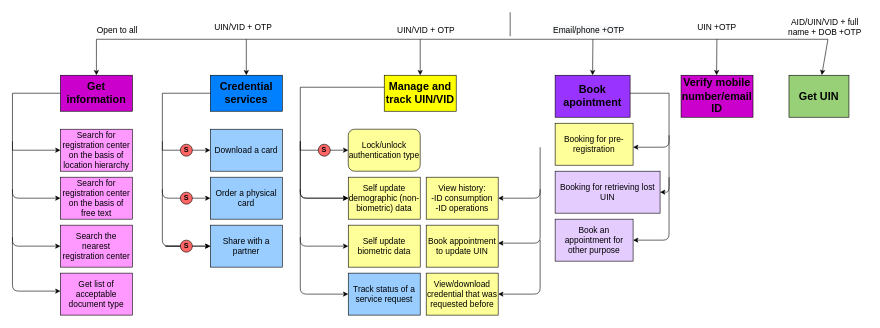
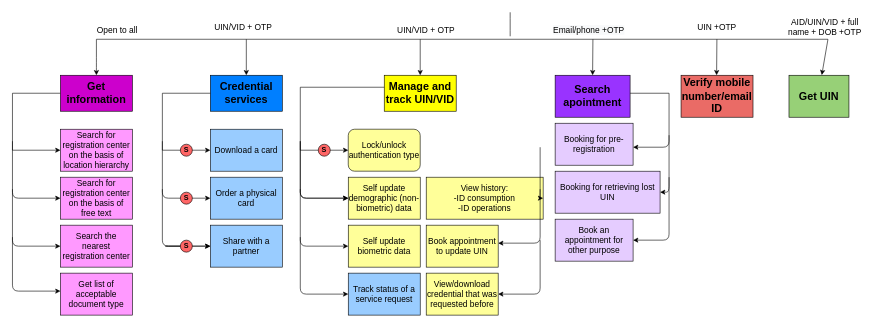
  <mxCell id="0" />
  <mxCell id="1" parent="0" />
  <mxCell id="2" value="" style="endArrow=none;html=1;" edge="1" parent="1"><mxGeometry width="50" height="50" relative="1" as="geometry"><mxPoint x="850" y="60" as="sourcePoint" /><mxPoint x="850" y="20" as="targetPoint" /><Array as="points"><mxPoint x="850" y="40" /></Array></mxGeometry></mxCell>
  <mxCell id="3" value="" style="endArrow=none;html=1;" edge="1" parent="1"><mxGeometry width="50" height="50" relative="1" as="geometry"><mxPoint x="160" y="65" as="sourcePoint" /><mxPoint x="1380" y="65" as="targetPoint" /></mxGeometry></mxCell>
  <mxCell id="4" value="" style="endArrow=classic;html=1;entryX=0.5;entryY=0;entryDx=0;entryDy=0;" edge="1" parent="1"><mxGeometry width="50" height="50" relative="1" as="geometry"><mxPoint x="160" y="65" as="sourcePoint" /><mxPoint x="160" y="125" as="targetPoint" /><Array as="points"><mxPoint x="160" y="105" /></Array></mxGeometry></mxCell>
  <mxCell id="5" value="" style="endArrow=classic;html=1;entryX=0.5;entryY=0;entryDx=0;entryDy=0;" edge="1" parent="1" target="12"><mxGeometry width="50" height="50" relative="1" as="geometry"><mxPoint x="410" y="65" as="sourcePoint" /><mxPoint x="400" y="125" as="targetPoint" /><Array as="points" /></mxGeometry></mxCell>
  <mxCell id="6" value="" style="endArrow=classic;html=1;" edge="1" parent="1" target="7"><mxGeometry width="50" height="50" relative="1" as="geometry"><mxPoint x="700" y="65" as="sourcePoint" /><mxPoint x="800" y="115" as="targetPoint" /><Array as="points" /></mxGeometry></mxCell>
  <mxCell id="7" value="&lt;span&gt;&lt;font style=&quot;font-size: 18px&quot;&gt;&lt;b&gt;Manage and track UIN/VID&lt;/b&gt;&lt;/font&gt;&lt;/span&gt;" style="rounded=0;whiteSpace=wrap;html=1;fillColor=#FFFF00;" vertex="1" parent="1"><mxGeometry x="640" y="125" width="120" height="60" as="geometry" /></mxCell>
  <mxCell id="8" value="" style="edgeStyle=orthogonalEdgeStyle;rounded=0;orthogonalLoop=1;jettySize=auto;html=1;entryX=0;entryY=0.5;entryDx=0;entryDy=0;" edge="1" parent="1" source="9" target="10"><mxGeometry relative="1" as="geometry"><mxPoint x="20" y="265" as="targetPoint" /><Array as="points"><mxPoint x="20" y="155" /><mxPoint x="20" y="250" /></Array></mxGeometry></mxCell>
  <mxCell id="9" value="&lt;span&gt;&lt;font style=&quot;font-size: 18px&quot;&gt;&lt;b&gt;Get information&lt;/b&gt;&lt;/font&gt;&lt;/span&gt;" style="rounded=0;whiteSpace=wrap;html=1;fillColor=#CC00CC;" vertex="1" parent="1"><mxGeometry x="100" y="125" width="120" height="60" as="geometry" /></mxCell>
  <mxCell id="10" value="&lt;font style=&quot;font-size: 14px&quot;&gt;Search for registration center on the basis of location hierarchy&lt;/font&gt;" style="rounded=0;whiteSpace=wrap;html=1;fillColor=#FF99FF;" vertex="1" parent="1"><mxGeometry x="100" y="215" width="120" height="70" as="geometry" /></mxCell>
  <mxCell id="11" value="&lt;span&gt;&lt;font style=&quot;font-size: 14px&quot;&gt;Search the nearest registration center&lt;/font&gt;&lt;/span&gt;" style="rounded=0;whiteSpace=wrap;html=1;fillColor=#FF99FF;" vertex="1" parent="1"><mxGeometry x="100" y="375" width="120" height="70" as="geometry" /></mxCell>
  <mxCell id="12" value="&lt;span&gt;&lt;font style=&quot;font-size: 18px&quot;&gt;&lt;b&gt;Credential services&lt;/b&gt;&lt;/font&gt;&lt;/span&gt;" style="rounded=0;whiteSpace=wrap;html=1;fillColor=#007FFF;" vertex="1" parent="1"><mxGeometry x="350" y="125" width="120" height="60" as="geometry" /></mxCell>
  <mxCell id="13" value="&lt;span&gt;&lt;font style=&quot;font-size: 14px&quot;&gt;Download a card&lt;/font&gt;&lt;/span&gt;" style="rounded=0;whiteSpace=wrap;html=1;fillColor=#99CCFF;" vertex="1" parent="1"><mxGeometry x="350" y="215" width="120" height="70" as="geometry" /></mxCell>
  <mxCell id="14" value="&lt;font style=&quot;font-size: 14px&quot;&gt;Search for registration center on the basis of free text&lt;/font&gt;" style="rounded=0;whiteSpace=wrap;html=1;fillColor=#FF99FF;" vertex="1" parent="1"><mxGeometry x="100" y="295" width="120" height="70" as="geometry" /></mxCell>
  <mxCell id="15" value="&lt;span&gt;&lt;font style=&quot;font-size: 14px&quot;&gt;Get list of acceptable document type&lt;/font&gt;&lt;/span&gt;" style="rounded=0;whiteSpace=wrap;html=1;fillColor=#FF99FF;" vertex="1" parent="1"><mxGeometry x="100" y="455" width="120" height="70" as="geometry" /></mxCell>
  <mxCell id="16" value="&lt;span&gt;&lt;font style=&quot;font-size: 14px&quot;&gt;Order a physical card&lt;/font&gt;&lt;/span&gt;" style="rounded=0;whiteSpace=wrap;html=1;fillColor=#99CCFF;" vertex="1" parent="1"><mxGeometry x="350" y="295" width="120" height="70" as="geometry" /></mxCell>
  <mxCell id="17" value="" style="endArrow=classic;html=1;entryX=0;entryY=0.5;entryDx=0;entryDy=0;" edge="1" parent="1" target="14"><mxGeometry width="50" height="50" relative="1" as="geometry"><mxPoint x="20" y="235" as="sourcePoint" /><mxPoint x="260" y="295" as="targetPoint" /><Array as="points"><mxPoint x="20" y="330" /></Array></mxGeometry></mxCell>
  <mxCell id="18" value="" style="endArrow=classic;html=1;entryX=0;entryY=0.5;entryDx=0;entryDy=0;" edge="1" parent="1"><mxGeometry width="50" height="50" relative="1" as="geometry"><mxPoint x="20" y="315" as="sourcePoint" /><mxPoint x="100" y="410" as="targetPoint" /><Array as="points"><mxPoint x="20" y="410" /></Array></mxGeometry></mxCell>
  <mxCell id="19" value="" style="endArrow=classic;html=1;entryX=0;entryY=0.5;entryDx=0;entryDy=0;" edge="1" parent="1"><mxGeometry width="50" height="50" relative="1" as="geometry"><mxPoint x="20" y="395" as="sourcePoint" /><mxPoint x="100" y="485" as="targetPoint" /><Array as="points"><mxPoint x="20" y="485" /></Array></mxGeometry></mxCell>
  <mxCell id="20" value="" style="edgeStyle=orthogonalEdgeStyle;rounded=0;orthogonalLoop=1;jettySize=auto;html=1;entryX=0;entryY=0.5;entryDx=0;entryDy=0;" edge="1" parent="1"><mxGeometry relative="1" as="geometry"><mxPoint x="350" y="155" as="sourcePoint" /><mxPoint x="350" y="250" as="targetPoint" /><Array as="points"><mxPoint x="270" y="155" /><mxPoint x="270" y="250" /></Array></mxGeometry></mxCell>
  <mxCell id="21" value="" style="endArrow=classic;html=1;entryX=0;entryY=0.5;entryDx=0;entryDy=0;" edge="1" parent="1"><mxGeometry width="50" height="50" relative="1" as="geometry"><mxPoint x="270" y="235" as="sourcePoint" /><mxPoint x="350" y="330" as="targetPoint" /><Array as="points"><mxPoint x="270" y="330" /></Array></mxGeometry></mxCell>
  <mxCell id="22" value="" style="endArrow=classic;html=1;entryX=0;entryY=0.5;entryDx=0;entryDy=0;" edge="1" parent="1" source="36"><mxGeometry width="50" height="50" relative="1" as="geometry"><mxPoint x="270" y="315" as="sourcePoint" /><mxPoint x="350" y="410" as="targetPoint" /><Array as="points"><mxPoint x="270" y="410" /></Array></mxGeometry></mxCell>
  <mxCell id="23" value="&lt;span&gt;&lt;font style=&quot;font-size: 14px&quot;&gt;Share with a partner&lt;/font&gt;&lt;/span&gt;" style="rounded=0;whiteSpace=wrap;html=1;fillColor=#99CCFF;strokeColor=#000000;" vertex="1" parent="1"><mxGeometry x="350" y="375" width="120" height="70" as="geometry" /></mxCell>
  <mxCell id="24" value="&lt;span style=&quot;font-size: 14px&quot;&gt;Lock/unlock authentication type&lt;/span&gt;" style="whiteSpace=wrap;html=1;fillColor=#FFFF99;rounded=1;" vertex="1" parent="1"><mxGeometry x="580" y="215" width="120" height="70" as="geometry" /></mxCell>
  <mxCell id="25" value="&lt;span style=&quot;font-size: 14px&quot;&gt;Self update demographic (non-biometric) data&lt;/span&gt;" style="rounded=0;whiteSpace=wrap;html=1;fillColor=#FFFF99;strokeColor=#000000;" vertex="1" parent="1"><mxGeometry x="580" y="295" width="120" height="70" as="geometry" /></mxCell>
  <mxCell id="26" value="&lt;span style=&quot;font-size: 14px&quot;&gt;Self update biometric data&lt;/span&gt;&lt;span&gt;&lt;font&gt;&lt;br&gt;&lt;/font&gt;&lt;/span&gt;" style="rounded=0;whiteSpace=wrap;html=1;fillColor=#FFFF99;" vertex="1" parent="1"><mxGeometry x="580" y="375" width="120" height="70" as="geometry" /></mxCell>
  <mxCell id="27" value="" style="endArrow=classic;html=1;entryX=0;entryY=0.5;entryDx=0;entryDy=0;" edge="1" parent="1"><mxGeometry width="50" height="50" relative="1" as="geometry"><mxPoint x="500" y="235" as="sourcePoint" /><mxPoint x="580" y="330" as="targetPoint" /><Array as="points"><mxPoint x="500" y="330" /></Array></mxGeometry></mxCell>
  <mxCell id="28" value="" style="endArrow=classic;html=1;entryX=0;entryY=0.5;entryDx=0;entryDy=0;" edge="1" parent="1"><mxGeometry width="50" height="50" relative="1" as="geometry"><mxPoint x="500" y="315" as="sourcePoint" /><mxPoint x="580" y="410" as="targetPoint" /><Array as="points"><mxPoint x="500" y="410" /></Array></mxGeometry></mxCell>
- <mxCell id="29" value="&lt;span&gt;&lt;font style=&quot;font-size: 14px&quot;&gt;View history:&lt;br&gt;-ID consumption&lt;br&gt;-ID operations&lt;br&gt;&lt;/font&gt;&lt;/span&gt;" style="rounded=0;whiteSpace=wrap;html=1;fillColor=#FFFF99;" vertex="1" parent="1"><mxGeometry x="710" y="295" width="120" height="70" as="geometry" /></mxCell>
+ <mxCell id="29" value="&lt;span&gt;&lt;font style=&quot;font-size: 14px&quot;&gt;View history:&lt;br&gt;-ID consumption&lt;br&gt;-ID operations&lt;br&gt;&lt;/font&gt;&lt;/span&gt;" style="rounded=0;whiteSpace=wrap;html=1;fillColor=#FFFF99;" vertex="1" parent="1"><mxGeometry x="710" y="295" width="195" height="70" as="geometry" /></mxCell>
  <mxCell id="30" value="" style="endArrow=classic;html=1;" edge="1" parent="1"><mxGeometry width="50" height="50" relative="1" as="geometry"><mxPoint x="900" y="315" as="sourcePoint" /><mxPoint x="830" y="405" as="targetPoint" /><Array as="points"><mxPoint x="900" y="405" /></Array></mxGeometry></mxCell>
  <mxCell id="31" value="&lt;b&gt;S&lt;/b&gt;" style="ellipse;whiteSpace=wrap;html=1;aspect=fixed;fillColor=#FF6666;" vertex="1" parent="1"><mxGeometry x="300" y="240" width="20" height="20" as="geometry" /></mxCell>
  <mxCell id="32" value="&lt;b&gt;S&lt;/b&gt;" style="ellipse;whiteSpace=wrap;html=1;aspect=fixed;fillColor=#FF6666;" vertex="1" parent="1"><mxGeometry x="300" y="320" width="20" height="20" as="geometry" /></mxCell>
  <mxCell id="33" value="" style="endArrow=classic;html=1;entryX=0;entryY=0.5;entryDx=0;entryDy=0;" edge="1" parent="1"><mxGeometry width="50" height="50" relative="1" as="geometry"><mxPoint x="270" y="315" as="sourcePoint" /><mxPoint x="350" y="410" as="targetPoint" /><Array as="points"><mxPoint x="270" y="410" /></Array></mxGeometry></mxCell>
  <mxCell id="34" value="" style="endArrow=classic;html=1;entryX=1;entryY=0.5;entryDx=0;entryDy=0;" edge="1" parent="1" target="29"><mxGeometry width="50" height="50" relative="1" as="geometry"><mxPoint x="900" y="245" as="sourcePoint" /><mxPoint x="839.659" y="332.131" as="targetPoint" /><Array as="points"><mxPoint x="900" y="330" /></Array></mxGeometry></mxCell>
  <mxCell id="35" value="" style="endArrow=classic;html=1;entryX=0;entryY=0.5;entryDx=0;entryDy=0;" edge="1" parent="1"><mxGeometry width="50" height="50" relative="1" as="geometry"><mxPoint x="500" y="235" as="sourcePoint" /><mxPoint x="580" y="330" as="targetPoint" /><Array as="points"><mxPoint x="500" y="330" /></Array></mxGeometry></mxCell>
  <mxCell id="36" value="&lt;b&gt;S&lt;/b&gt;" style="ellipse;whiteSpace=wrap;html=1;aspect=fixed;fillColor=#FF6666;" vertex="1" parent="1"><mxGeometry x="300" y="400" width="20" height="20" as="geometry" /></mxCell>
- <mxCell id="37" value="&lt;span&gt;&lt;font style=&quot;font-size: 18px&quot;&gt;&lt;b&gt;Book apointment&lt;/b&gt;&lt;/font&gt;&lt;/span&gt;" style="rounded=0;whiteSpace=wrap;html=1;fillColor=#9933FF;" vertex="1" parent="1"><mxGeometry x="925" y="125" width="125" height="70" as="geometry" /></mxCell>
+ <mxCell id="37" value="&lt;span&gt;&lt;font style=&quot;font-size: 18px&quot;&gt;&lt;b&gt;Search apointment&lt;/b&gt;&lt;/font&gt;&lt;/span&gt;" style="rounded=0;whiteSpace=wrap;html=1;fillColor=#9933FF;" vertex="1" parent="1"><mxGeometry x="925" y="125" width="125" height="70" as="geometry" /></mxCell>
  <mxCell id="38" value="&lt;span style=&quot;font-size: 14px&quot;&gt;Booking for retrieving lost UIN&lt;/span&gt;" style="rounded=0;whiteSpace=wrap;html=1;fillColor=#E5CCFF;" vertex="1" parent="1"><mxGeometry x="925" y="285" width="175" height="70" as="geometry" /></mxCell>
  <mxCell id="39" value="&lt;span&gt;&lt;font style=&quot;font-size: 14px&quot;&gt;Book an appointment for other purpose&lt;/font&gt;&lt;/span&gt;" style="rounded=0;whiteSpace=wrap;html=1;fillColor=#E5CCFF;" vertex="1" parent="1"><mxGeometry x="925" y="365" width="130" height="70" as="geometry" /></mxCell>
- <mxCell id="40" value="&lt;span style=&quot;font-size: 14px&quot;&gt;Booking for pre-registration&lt;/span&gt;" style="rounded=0;whiteSpace=wrap;html=1;fillColor=#ffff99;" vertex="1" parent="1"><mxGeometry x="925" y="205" width="130" height="70" as="geometry" /></mxCell>
+ <mxCell id="40" value="&lt;span style=&quot;font-size: 14px&quot;&gt;Booking for pre-registration&lt;/span&gt;" style="rounded=0;whiteSpace=wrap;html=1;fillColor=#E5CCFF;" vertex="1" parent="1"><mxGeometry x="925" y="205" width="130" height="70" as="geometry" /></mxCell>
  <mxCell id="41" value="" style="endArrow=classic;html=1;" edge="1" parent="1"><mxGeometry width="50" height="50" relative="1" as="geometry"><mxPoint x="1115" y="155" as="sourcePoint" /><mxPoint x="1055" y="245" as="targetPoint" /><Array as="points"><mxPoint x="1115" y="245" /></Array></mxGeometry></mxCell>
  <mxCell id="42" value="" style="endArrow=classic;html=1;entryX=1;entryY=0.5;entryDx=0;entryDy=0;" edge="1" parent="1" target="38"><mxGeometry width="50" height="50" relative="1" as="geometry"><mxPoint x="1115" y="225" as="sourcePoint" /><mxPoint x="1045" y="315" as="targetPoint" /><Array as="points"><mxPoint x="1115" y="320" /></Array></mxGeometry></mxCell>
  <mxCell id="43" value="" style="endArrow=classic;html=1;" edge="1" parent="1"><mxGeometry width="50" height="50" relative="1" as="geometry"><mxPoint x="1115" y="295" as="sourcePoint" /><mxPoint x="1055" y="400" as="targetPoint" /><Array as="points"><mxPoint x="1115" y="400" /></Array></mxGeometry></mxCell>
  <mxCell id="44" value="" style="endArrow=none;html=1;" edge="1" parent="1"><mxGeometry width="50" height="50" relative="1" as="geometry"><mxPoint x="1050" y="155" as="sourcePoint" /><mxPoint x="1115" y="155" as="targetPoint" /></mxGeometry></mxCell>
- <mxCell id="45" value="&lt;span style=&quot;font-size: 18px&quot;&gt;&lt;b&gt;Verify mobile number/email ID&lt;/b&gt;&lt;/span&gt;" style="rounded=0;whiteSpace=wrap;html=1;fillColor=#cc00cc;" vertex="1" parent="1"><mxGeometry x="1135" y="125" width="120" height="70" as="geometry" /></mxCell>
+ <mxCell id="45" value="&lt;span style=&quot;font-size: 18px&quot;&gt;&lt;b&gt;Verify mobile number/email ID&lt;/b&gt;&lt;/span&gt;" style="rounded=0;whiteSpace=wrap;html=1;fillColor=#EA6B66;" vertex="1" parent="1"><mxGeometry x="1135" y="125" width="120" height="70" as="geometry" /></mxCell>
  <mxCell id="46" value="" style="endArrow=classic;html=1;entryX=0.5;entryY=0;entryDx=0;entryDy=0;" edge="1" parent="1"><mxGeometry width="50" height="50" relative="1" as="geometry"><mxPoint x="1194.79" y="65" as="sourcePoint" /><mxPoint x="1194.29" y="125" as="targetPoint" /></mxGeometry></mxCell>
  <mxCell id="47" value="&lt;span style=&quot;font-size: 18px&quot;&gt;&lt;b&gt;Get UIN&lt;/b&gt;&lt;/span&gt;" style="rounded=0;whiteSpace=wrap;html=1;fillColor=#97D077;" vertex="1" parent="1"><mxGeometry x="1315" y="125" width="100" height="70" as="geometry" /></mxCell>
  <mxCell id="48" value="" style="endArrow=classic;html=1;entryX=0.547;entryY=-0.005;entryDx=0;entryDy=0;entryPerimeter=0;" edge="1" parent="1" target="47"><mxGeometry width="50" height="50" relative="1" as="geometry"><mxPoint x="1380" y="65" as="sourcePoint" /><mxPoint x="1384.29" y="125" as="targetPoint" /></mxGeometry></mxCell>
  <mxCell id="49" value="" style="edgeStyle=orthogonalEdgeStyle;rounded=0;orthogonalLoop=1;jettySize=auto;html=1;entryX=0;entryY=0.5;entryDx=0;entryDy=0;" edge="1" parent="1" target="24"><mxGeometry relative="1" as="geometry"><mxPoint x="640" y="240" as="targetPoint" /><Array as="points"><mxPoint x="500" y="145" /><mxPoint x="500" y="250" /></Array><mxPoint x="640" y="145" as="sourcePoint" /></mxGeometry></mxCell>
  <mxCell id="50" value="&lt;b&gt;S&lt;/b&gt;" style="ellipse;whiteSpace=wrap;html=1;aspect=fixed;fillColor=#FF6666;" vertex="1" parent="1"><mxGeometry x="530" y="240" width="20" height="20" as="geometry" /></mxCell>
  <mxCell id="51" value="&lt;span style=&quot;font-size: 14px&quot;&gt;View/download credential that was requested before&lt;/span&gt;" style="rounded=0;whiteSpace=wrap;html=1;fillColor=#FFFF99;" vertex="1" parent="1"><mxGeometry x="710" y="455" width="120" height="70" as="geometry" /></mxCell>
  <mxCell id="52" value="&lt;font style=&quot;font-size: 14px&quot;&gt;Track status of a service request&lt;/font&gt;" style="rounded=0;whiteSpace=wrap;html=1;fillColor=#99ccff;" vertex="1" parent="1"><mxGeometry x="580" y="455" width="120" height="70" as="geometry" /></mxCell>
  <mxCell id="53" value="&lt;span style=&quot;font-size: 14px&quot;&gt;Book appointment to update UIN&lt;/span&gt;&lt;span&gt;&lt;font&gt;&lt;br&gt;&lt;/font&gt;&lt;/span&gt;" style="rounded=0;whiteSpace=wrap;html=1;fillColor=#FFFF99;" vertex="1" parent="1"><mxGeometry x="710" y="375" width="120" height="70" as="geometry" /></mxCell>
  <mxCell id="54" value="&lt;font style=&quot;font-size: 14px&quot;&gt;AID/UIN/VID + full name + DOB +OTP&lt;/font&gt;" style="text;html=1;strokeColor=none;fillColor=none;align=center;verticalAlign=middle;whiteSpace=wrap;rounded=0;" vertex="1" parent="1"><mxGeometry x="1305" y="35" width="140" height="20" as="geometry" /></mxCell>
  <mxCell id="55" value="&lt;font style=&quot;font-size: 14px&quot;&gt;UIN/VID + OTP&lt;/font&gt;" style="text;html=1;strokeColor=none;fillColor=none;align=center;verticalAlign=middle;whiteSpace=wrap;rounded=0;" vertex="1" parent="1"><mxGeometry x="640" y="40" width="140" height="20" as="geometry" /></mxCell>
  <mxCell id="56" value="&lt;font style=&quot;font-size: 14px&quot;&gt;UIN +OTP&lt;/font&gt;" style="text;html=1;strokeColor=none;fillColor=none;align=center;verticalAlign=middle;whiteSpace=wrap;rounded=0;" vertex="1" parent="1"><mxGeometry x="1150" y="35" width="90" height="20" as="geometry" /></mxCell>
  <mxCell id="57" value="" style="endArrow=classic;html=1;entryX=0.5;entryY=0;entryDx=0;entryDy=0;" edge="1" parent="1" target="37"><mxGeometry width="50" height="50" relative="1" as="geometry"><mxPoint x="988" y="65" as="sourcePoint" /><mxPoint x="955" y="325" as="targetPoint" /></mxGeometry></mxCell>
  <mxCell id="58" value="&lt;!--StartFragment--&gt;&lt;span style=&quot;font-family: Helvetica; font-size: 14px; font-style: normal; font-variant-ligatures: normal; font-variant-caps: normal; font-weight: 400; letter-spacing: normal; orphans: 2; text-align: center; text-indent: 0px; text-transform: none; widows: 2; word-spacing: 0px; -webkit-text-stroke-width: 0px; background-color: rgb(248, 249, 250); text-decoration-style: initial; text-decoration-color: initial; float: none; display: inline !important;&quot;&gt;Email/phone +OTP&lt;/span&gt;&lt;!--EndFragment--&gt;" style="text;whiteSpace=wrap;html=1;" vertex="1" parent="1"><mxGeometry x="920" y="35" width="140" height="30" as="geometry" /></mxCell>
  <mxCell id="59" value="&lt;font style=&quot;font-size: 14px&quot;&gt;UIN/VID + OTP&lt;/font&gt;" style="text;html=1;strokeColor=none;fillColor=none;align=center;verticalAlign=middle;whiteSpace=wrap;rounded=0;" vertex="1" parent="1"><mxGeometry x="350" y="35" width="110" height="20" as="geometry" /></mxCell>
  <mxCell id="60" value="&lt;font style=&quot;font-size: 14px&quot;&gt;Open to all&lt;/font&gt;" style="text;html=1;strokeColor=none;fillColor=none;align=center;verticalAlign=middle;whiteSpace=wrap;rounded=0;" vertex="1" parent="1"><mxGeometry x="140" y="40" width="110" height="20" as="geometry" /></mxCell>
  <mxCell id="61" value="" style="endArrow=classic;html=1;entryX=0;entryY=0.5;entryDx=0;entryDy=0;" edge="1" parent="1"><mxGeometry width="50" height="50" relative="1" as="geometry"><mxPoint x="500" y="395" as="sourcePoint" /><mxPoint x="580" y="490" as="targetPoint" /><Array as="points"><mxPoint x="500" y="490" /></Array></mxGeometry></mxCell>
  <mxCell id="62" value="" style="endArrow=classic;html=1;entryX=1;entryY=0.5;entryDx=0;entryDy=0;" edge="1" parent="1" target="51"><mxGeometry width="50" height="50" relative="1" as="geometry"><mxPoint x="900" y="400" as="sourcePoint" /><mxPoint x="980" y="495" as="targetPoint" /><Array as="points"><mxPoint x="900" y="490" /></Array></mxGeometry></mxCell>
